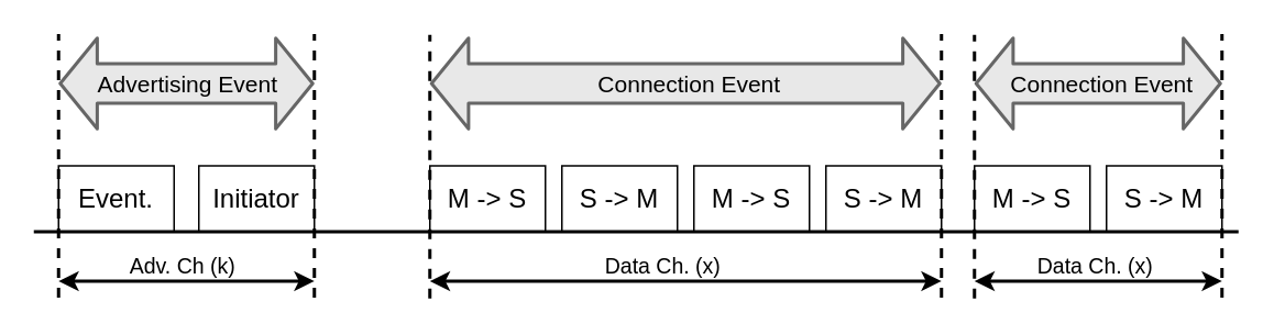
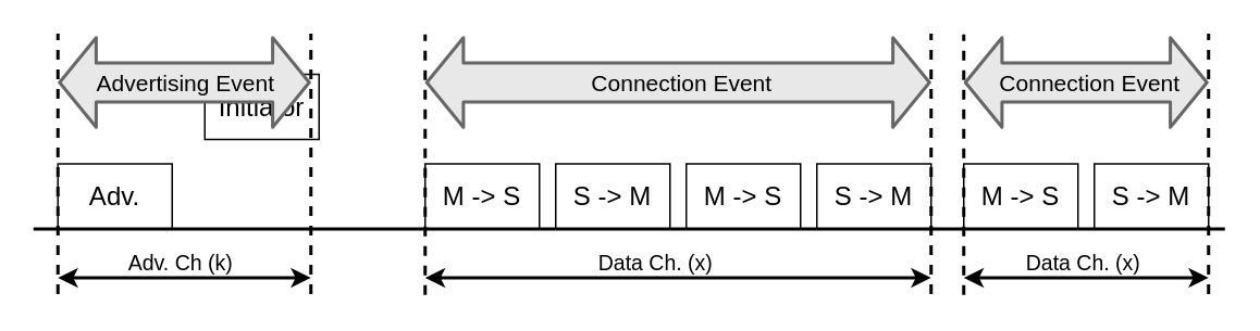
  <mxCell id="0" />
  <mxCell id="1" parent="0" />
- <mxCell id="2" value="&lt;span style=&quot;font-size: 16px&quot;&gt;Event.&lt;/span&gt;" style="rounded=0;whiteSpace=wrap;html=1;strokeWidth=1;" vertex="1" parent="1"><mxGeometry x="35" y="100" width="70" height="40" as="geometry" /></mxCell>
+ <mxCell id="2" value="&lt;span style=&quot;font-size: 16px&quot;&gt;Adv.&lt;/span&gt;" style="rounded=0;whiteSpace=wrap;html=1;strokeWidth=1;" vertex="1" parent="1"><mxGeometry x="35" y="100" width="70" height="40" as="geometry" /></mxCell>
  <mxCell id="3" value="" style="endArrow=none;dashed=1;html=1;strokeWidth=2;" edge="1" parent="1"><mxGeometry width="50" height="50" relative="1" as="geometry"><mxPoint x="35" y="180" as="sourcePoint" /><mxPoint x="35" y="20" as="targetPoint" /></mxGeometry></mxCell>
- <mxCell id="4" value="&lt;span style=&quot;font-size: 16px&quot;&gt;Initiator&lt;/span&gt;" style="rounded=0;whiteSpace=wrap;html=1;strokeWidth=1;" vertex="1" parent="1"><mxGeometry x="120" y="100" width="70" height="40" as="geometry" /></mxCell>
+ <mxCell id="4" value="&lt;span style=&quot;font-size: 16px&quot;&gt;Initiator&lt;/span&gt;" style="rounded=0;whiteSpace=wrap;html=1;strokeWidth=1;" vertex="1" parent="1"><mxGeometry x="125" y="45" width="70" height="40" as="geometry" /></mxCell>
  <mxCell id="5" value="&lt;span style=&quot;font-size: 16px&quot;&gt;M -&amp;gt; S&lt;/span&gt;" style="rounded=0;whiteSpace=wrap;html=1;strokeWidth=1;" vertex="1" parent="1"><mxGeometry x="260" y="100" width="70" height="40" as="geometry" /></mxCell>
  <mxCell id="6" value="&lt;span style=&quot;font-size: 16px&quot;&gt;S -&amp;gt; M&lt;/span&gt;" style="rounded=0;whiteSpace=wrap;html=1;strokeWidth=1;" vertex="1" parent="1"><mxGeometry x="340" y="100" width="70" height="40" as="geometry" /></mxCell>
  <mxCell id="7" value="" style="shape=flexArrow;endArrow=classic;startArrow=classic;html=1;strokeWidth=2;endWidth=29.143;endSize=6.811;startWidth=29.143;startSize=6.811;width=22.857;strokeColor=#666666;fillColor=#E8E8E8;" edge="1" parent="1"><mxGeometry width="100" height="100" relative="1" as="geometry"><mxPoint x="35" y="50" as="sourcePoint" /><mxPoint x="190" y="50" as="targetPoint" /></mxGeometry></mxCell>
  <mxCell id="8" value="&lt;font style=&quot;font-size: 14px&quot;&gt;Advertising Event&lt;/font&gt;" style="edgeLabel;html=1;align=center;verticalAlign=middle;resizable=0;points=[];labelBackgroundColor=none;" vertex="1" connectable="0" parent="7"><mxGeometry x="0.007" y="14" relative="1" as="geometry"><mxPoint y="14" as="offset" /></mxGeometry></mxCell>
  <mxCell id="9" value="" style="endArrow=classic;startArrow=classic;html=1;strokeWidth=2;" edge="1" parent="1"><mxGeometry width="50" height="50" relative="1" as="geometry"><mxPoint x="35" y="170" as="sourcePoint" /><mxPoint x="190" y="170" as="targetPoint" /></mxGeometry></mxCell>
  <mxCell id="10" value="&lt;font style=&quot;font-size: 13px&quot;&gt;Adv. Ch (k)&lt;/font&gt;" style="edgeLabel;html=1;align=center;verticalAlign=middle;resizable=0;points=[];" vertex="1" connectable="0" parent="9"><mxGeometry x="-0.155" y="-1" relative="1" as="geometry"><mxPoint x="9" y="-11" as="offset" /></mxGeometry></mxCell>
  <mxCell id="11" value="" style="endArrow=classic;startArrow=classic;html=1;strokeWidth=2;" edge="1" parent="1"><mxGeometry width="50" height="50" relative="1" as="geometry"><mxPoint x="260" y="170" as="sourcePoint" /><mxPoint x="570" y="170" as="targetPoint" /></mxGeometry></mxCell>
  <mxCell id="12" value="&lt;font style=&quot;font-size: 13px&quot;&gt;Data Ch. (x)&lt;/font&gt;" style="edgeLabel;html=1;align=center;verticalAlign=middle;resizable=0;points=[];" vertex="1" connectable="0" parent="11"><mxGeometry x="-0.155" y="-1" relative="1" as="geometry"><mxPoint x="9" y="-11" as="offset" /></mxGeometry></mxCell>
  <mxCell id="13" value="" style="endArrow=none;dashed=1;html=1;strokeWidth=2;" edge="1" parent="1"><mxGeometry width="50" height="50" relative="1" as="geometry"><mxPoint x="190" y="180" as="sourcePoint" /><mxPoint x="190" y="20" as="targetPoint" /></mxGeometry></mxCell>
  <mxCell id="14" value="" style="endArrow=none;dashed=1;html=1;strokeWidth=2;" edge="1" parent="1"><mxGeometry width="50" height="50" relative="1" as="geometry"><mxPoint x="260" y="180.5" as="sourcePoint" /><mxPoint x="260" y="20.5" as="targetPoint" /></mxGeometry></mxCell>
  <mxCell id="15" value="&lt;span style=&quot;font-size: 16px&quot;&gt;M -&amp;gt; S&lt;/span&gt;" style="rounded=0;whiteSpace=wrap;html=1;strokeWidth=1;" vertex="1" parent="1"><mxGeometry x="420" y="100" width="70" height="40" as="geometry" /></mxCell>
  <mxCell id="16" value="&lt;span style=&quot;font-size: 16px&quot;&gt;S -&amp;gt; M&lt;/span&gt;" style="rounded=0;whiteSpace=wrap;html=1;strokeWidth=1;" vertex="1" parent="1"><mxGeometry x="500" y="100" width="70" height="40" as="geometry" /></mxCell>
  <mxCell id="17" value="" style="endArrow=none;dashed=1;html=1;strokeWidth=2;" edge="1" parent="1"><mxGeometry width="50" height="50" relative="1" as="geometry"><mxPoint x="570" y="180" as="sourcePoint" /><mxPoint x="570" y="20" as="targetPoint" /></mxGeometry></mxCell>
  <mxCell id="18" value="" style="shape=flexArrow;endArrow=classic;startArrow=classic;html=1;strokeWidth=2;endWidth=29.143;endSize=6.811;startWidth=29.143;startSize=6.811;width=22.857;strokeColor=#666666;fillColor=#E8E8E8;" edge="1" parent="1"><mxGeometry width="100" height="100" relative="1" as="geometry"><mxPoint x="260" y="50" as="sourcePoint" /><mxPoint x="570" y="50" as="targetPoint" /></mxGeometry></mxCell>
  <mxCell id="19" value="&lt;font style=&quot;font-size: 14px&quot;&gt;Connection Event&lt;/font&gt;" style="edgeLabel;html=1;align=center;verticalAlign=middle;resizable=0;points=[];labelBackgroundColor=none;" vertex="1" connectable="0" parent="18"><mxGeometry x="0.007" y="14" relative="1" as="geometry"><mxPoint y="14" as="offset" /></mxGeometry></mxCell>
  <mxCell id="20" value="&lt;span style=&quot;font-size: 16px&quot;&gt;M -&amp;gt; S&lt;/span&gt;" style="rounded=0;whiteSpace=wrap;html=1;strokeWidth=1;" vertex="1" parent="1"><mxGeometry x="590" y="100" width="70" height="40" as="geometry" /></mxCell>
  <mxCell id="21" value="&lt;span style=&quot;font-size: 16px&quot;&gt;S -&amp;gt; M&lt;/span&gt;" style="rounded=0;whiteSpace=wrap;html=1;strokeWidth=1;" vertex="1" parent="1"><mxGeometry x="670" y="100" width="70" height="40" as="geometry" /></mxCell>
  <mxCell id="22" value="" style="endArrow=classic;startArrow=classic;html=1;strokeWidth=2;" edge="1" parent="1"><mxGeometry width="50" height="50" relative="1" as="geometry"><mxPoint x="590" y="170" as="sourcePoint" /><mxPoint x="740" y="170" as="targetPoint" /></mxGeometry></mxCell>
  <mxCell id="23" value="&lt;font style=&quot;font-size: 13px&quot;&gt;Data Ch. (x)&lt;/font&gt;" style="edgeLabel;html=1;align=center;verticalAlign=middle;resizable=0;points=[];" vertex="1" connectable="0" parent="22"><mxGeometry x="-0.155" y="-1" relative="1" as="geometry"><mxPoint x="9" y="-11" as="offset" /></mxGeometry></mxCell>
  <mxCell id="24" value="" style="endArrow=none;dashed=1;html=1;strokeWidth=2;" edge="1" parent="1"><mxGeometry width="50" height="50" relative="1" as="geometry"><mxPoint x="590" y="180.5" as="sourcePoint" /><mxPoint x="590" y="20.5" as="targetPoint" /></mxGeometry></mxCell>
  <mxCell id="25" value="" style="shape=flexArrow;endArrow=classic;startArrow=classic;html=1;strokeWidth=2;endWidth=29.143;endSize=6.811;startWidth=29.143;startSize=6.811;width=22.857;strokeColor=#666666;fillColor=#E8E8E8;" edge="1" parent="1"><mxGeometry width="100" height="100" relative="1" as="geometry"><mxPoint x="590" y="50" as="sourcePoint" /><mxPoint x="740" y="50" as="targetPoint" /></mxGeometry></mxCell>
  <mxCell id="26" value="&lt;font style=&quot;font-size: 14px&quot;&gt;Connection Event&lt;/font&gt;" style="edgeLabel;html=1;align=center;verticalAlign=middle;resizable=0;points=[];labelBackgroundColor=none;" vertex="1" connectable="0" parent="25"><mxGeometry x="0.007" y="14" relative="1" as="geometry"><mxPoint y="14" as="offset" /></mxGeometry></mxCell>
  <mxCell id="27" value="" style="endArrow=none;dashed=1;html=1;strokeWidth=2;" edge="1" parent="1"><mxGeometry width="50" height="50" relative="1" as="geometry"><mxPoint x="740" y="180" as="sourcePoint" /><mxPoint x="740" y="20" as="targetPoint" /></mxGeometry></mxCell>
  <mxCell id="28" value="" style="endArrow=none;html=1;strokeWidth=2;endFill=0;" edge="1" parent="1"><mxGeometry width="50" height="50" relative="1" as="geometry"><mxPoint x="20" y="140" as="sourcePoint" /><mxPoint x="750" y="140" as="targetPoint" /></mxGeometry></mxCell>
